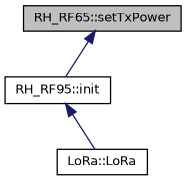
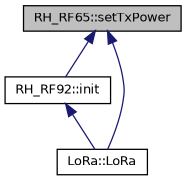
  digraph {
    rankdir=TB
    node [color=black fillcolor=white fontname=Helvetica fontsize=10 shape=record style=filled]
    edge [color=midnightblue dir=back fontname=Helvetica fontsize=10 labelfontname=Helvetica labelfontsize=10 style=solid]
    n1 [fillcolor=grey75 fontcolor=black height=0.2 label="RH_RF65::setTxPower" width=0.4]
-   n2 [height=0.2 label="RH_RF95::init" width=0.4]
+   n2 [height=0.2 label="RH_RF92::init" width=0.4]
    n3 [height=0.2 label="LoRa::LoRa" width=0.4]
    n1 -> n2
+   n1 -> n3
    n2 -> n3
  }
